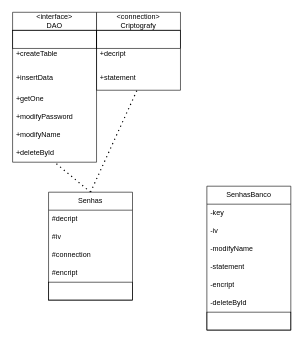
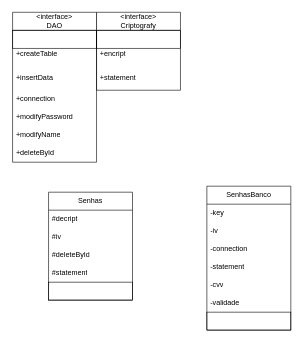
  <mxCell id="0" />
  <mxCell id="1" parent="0" />
  <mxCell id="2" value="&lt;div&gt;&amp;lt;interface&amp;gt;&lt;/div&gt;&lt;div&gt;DAO&lt;/div&gt;" style="swimlane;fontStyle=0;childLayout=stackLayout;horizontal=1;startSize=30;horizontalStack=0;resizeParent=1;resizeParentMax=0;resizeLast=0;collapsible=1;marginBottom=0;whiteSpace=wrap;html=1;" vertex="1" parent="1"><mxGeometry x="20" y="20" width="140" height="250" as="geometry" /></mxCell>
  <mxCell id="3" value="" style="text;strokeColor=default;fillColor=none;align=left;verticalAlign=middle;spacingLeft=4;spacingRight=4;overflow=hidden;points=[[0,0.5],[1,0.5]];portConstraint=eastwest;rotatable=0;whiteSpace=wrap;html=1;" vertex="1" parent="2"><mxGeometry y="30" width="140" height="30" as="geometry" /></mxCell>
  <mxCell id="4" value="&lt;div&gt;+createTable&lt;/div&gt;&lt;div&gt;&lt;br&gt;&lt;/div&gt;" style="text;strokeColor=none;fillColor=none;align=left;verticalAlign=middle;spacingLeft=4;spacingRight=4;overflow=hidden;points=[[0,0.5],[1,0.5]];portConstraint=eastwest;rotatable=0;whiteSpace=wrap;html=1;" vertex="1" parent="2"><mxGeometry y="60" width="140" height="30" as="geometry" /></mxCell>
  <mxCell id="5" value="+insertData" style="text;strokeColor=none;fillColor=none;align=left;verticalAlign=middle;spacingLeft=4;spacingRight=4;overflow=hidden;points=[[0,0.5],[1,0.5]];portConstraint=eastwest;rotatable=0;whiteSpace=wrap;html=1;" vertex="1" parent="2"><mxGeometry y="90" width="140" height="40" as="geometry" /></mxCell>
- <mxCell id="6" value="&lt;div&gt;+getOne&lt;/div&gt;" style="text;strokeColor=none;fillColor=none;align=left;verticalAlign=middle;spacingLeft=4;spacingRight=4;overflow=hidden;points=[[0,0.5],[1,0.5]];portConstraint=eastwest;rotatable=0;whiteSpace=wrap;html=1;" vertex="1" parent="2"><mxGeometry y="130" width="140" height="30" as="geometry" /></mxCell>
+ <mxCell id="6" value="&lt;div&gt;+connection&lt;/div&gt;" style="text;strokeColor=none;fillColor=none;align=left;verticalAlign=middle;spacingLeft=4;spacingRight=4;overflow=hidden;points=[[0,0.5],[1,0.5]];portConstraint=eastwest;rotatable=0;whiteSpace=wrap;html=1;" vertex="1" parent="2"><mxGeometry y="130" width="140" height="30" as="geometry" /></mxCell>
  <mxCell id="7" value="+modifyPassword" style="text;strokeColor=none;fillColor=none;align=left;verticalAlign=middle;spacingLeft=4;spacingRight=4;overflow=hidden;points=[[0,0.5],[1,0.5]];portConstraint=eastwest;rotatable=0;whiteSpace=wrap;html=1;" vertex="1" parent="2"><mxGeometry y="160" width="140" height="30" as="geometry" /></mxCell>
  <mxCell id="8" value="+modifyName" style="text;strokeColor=none;fillColor=none;align=left;verticalAlign=middle;spacingLeft=4;spacingRight=4;overflow=hidden;points=[[0,0.5],[1,0.5]];portConstraint=eastwest;rotatable=0;whiteSpace=wrap;html=1;" vertex="1" parent="2"><mxGeometry y="190" width="140" height="30" as="geometry" /></mxCell>
  <mxCell id="9" value="+deleteById" style="text;strokeColor=none;fillColor=none;align=left;verticalAlign=middle;spacingLeft=4;spacingRight=4;overflow=hidden;points=[[0,0.5],[1,0.5]];portConstraint=eastwest;rotatable=0;whiteSpace=wrap;html=1;" vertex="1" parent="2"><mxGeometry y="220" width="140" height="30" as="geometry" /></mxCell>
- <mxCell id="10" value="&lt;div&gt;&amp;lt;connection&amp;gt;&lt;/div&gt;&lt;div&gt;Criptografy&lt;/div&gt;" style="swimlane;fontStyle=0;childLayout=stackLayout;horizontal=1;startSize=30;horizontalStack=0;resizeParent=1;resizeParentMax=0;resizeLast=0;collapsible=1;marginBottom=0;whiteSpace=wrap;html=1;" vertex="1" parent="1"><mxGeometry x="160" y="20" width="140" height="130" as="geometry" /></mxCell>
+ <mxCell id="10" value="&lt;div&gt;&amp;lt;interface&amp;gt;&lt;/div&gt;&lt;div&gt;Criptografy&lt;/div&gt;" style="swimlane;fontStyle=0;childLayout=stackLayout;horizontal=1;startSize=30;horizontalStack=0;resizeParent=1;resizeParentMax=0;resizeLast=0;collapsible=1;marginBottom=0;whiteSpace=wrap;html=1;" vertex="1" parent="1"><mxGeometry x="160" y="20" width="140" height="130" as="geometry" /></mxCell>
  <mxCell id="11" value="" style="text;strokeColor=default;fillColor=none;align=left;verticalAlign=middle;spacingLeft=4;spacingRight=4;overflow=hidden;points=[[0,0.5],[1,0.5]];portConstraint=eastwest;rotatable=0;whiteSpace=wrap;html=1;" vertex="1" parent="10"><mxGeometry y="30" width="140" height="30" as="geometry" /></mxCell>
- <mxCell id="12" value="&lt;div&gt;+decript&lt;/div&gt;&lt;div&gt;&lt;br&gt;&lt;/div&gt;" style="text;strokeColor=none;fillColor=none;align=left;verticalAlign=middle;spacingLeft=4;spacingRight=4;overflow=hidden;points=[[0,0.5],[1,0.5]];portConstraint=eastwest;rotatable=0;whiteSpace=wrap;html=1;" vertex="1" parent="10"><mxGeometry y="60" width="140" height="30" as="geometry" /></mxCell>
+ <mxCell id="12" value="&lt;div&gt;+encript&lt;/div&gt;&lt;div&gt;&lt;br&gt;&lt;/div&gt;" style="text;strokeColor=none;fillColor=none;align=left;verticalAlign=middle;spacingLeft=4;spacingRight=4;overflow=hidden;points=[[0,0.5],[1,0.5]];portConstraint=eastwest;rotatable=0;whiteSpace=wrap;html=1;" vertex="1" parent="10"><mxGeometry y="60" width="140" height="30" as="geometry" /></mxCell>
  <mxCell id="13" value="+statement" style="text;strokeColor=none;fillColor=none;align=left;verticalAlign=middle;spacingLeft=4;spacingRight=4;overflow=hidden;points=[[0,0.5],[1,0.5]];portConstraint=eastwest;rotatable=0;whiteSpace=wrap;html=1;" vertex="1" parent="10"><mxGeometry y="90" width="140" height="40" as="geometry" /></mxCell>
- <mxCell id="14" value="" style="endArrow=none;dashed=1;html=1;dashPattern=1 3;strokeWidth=2;rounded=0;exitX=0.5;exitY=0;exitDx=0;exitDy=0;entryX=0.5;entryY=1;entryDx=0;entryDy=0;" edge="1" parent="1" source="16" target="2"><mxGeometry width="50" height="50" relative="1" as="geometry"><mxPoint x="470" y="450" as="sourcePoint" /><mxPoint x="320" y="420" as="targetPoint" /></mxGeometry></mxCell>
- <mxCell id="15" value="" style="endArrow=none;dashed=1;html=1;dashPattern=1 3;strokeWidth=2;rounded=0;entryX=0.479;entryY=1.025;entryDx=0;entryDy=0;entryPerimeter=0;exitX=0.5;exitY=0;exitDx=0;exitDy=0;" edge="1" parent="1" source="16" target="13"><mxGeometry width="50" height="50" relative="1" as="geometry"><mxPoint x="470" y="370" as="sourcePoint" /><mxPoint x="520" y="320" as="targetPoint" /></mxGeometry></mxCell>
  <mxCell id="16" value="Senhas" style="swimlane;fontStyle=0;childLayout=stackLayout;horizontal=1;startSize=30;horizontalStack=0;resizeParent=1;resizeParentMax=0;resizeLast=0;collapsible=1;marginBottom=0;whiteSpace=wrap;html=1;" vertex="1" parent="1"><mxGeometry x="80" y="320" width="140" height="180" as="geometry" /></mxCell>
  <mxCell id="17" value="#decript" style="text;strokeColor=none;fillColor=none;align=left;verticalAlign=middle;spacingLeft=4;spacingRight=4;overflow=hidden;points=[[0,0.5],[1,0.5]];portConstraint=eastwest;rotatable=0;whiteSpace=wrap;html=1;" vertex="1" parent="16"><mxGeometry y="30" width="140" height="30" as="geometry" /></mxCell>
  <mxCell id="18" value="#iv" style="text;strokeColor=none;fillColor=none;align=left;verticalAlign=middle;spacingLeft=4;spacingRight=4;overflow=hidden;points=[[0,0.5],[1,0.5]];portConstraint=eastwest;rotatable=0;whiteSpace=wrap;html=1;" vertex="1" parent="16"><mxGeometry y="60" width="140" height="30" as="geometry" /></mxCell>
- <mxCell id="19" value="#connection" style="text;strokeColor=none;fillColor=none;align=left;verticalAlign=middle;spacingLeft=4;spacingRight=4;overflow=hidden;points=[[0,0.5],[1,0.5]];portConstraint=eastwest;rotatable=0;whiteSpace=wrap;html=1;" vertex="1" parent="16"><mxGeometry y="90" width="140" height="30" as="geometry" /></mxCell>
- <mxCell id="20" value="#encript" style="text;strokeColor=none;fillColor=none;align=left;verticalAlign=middle;spacingLeft=4;spacingRight=4;overflow=hidden;points=[[0,0.5],[1,0.5]];portConstraint=eastwest;rotatable=0;whiteSpace=wrap;html=1;" vertex="1" parent="16"><mxGeometry y="120" width="140" height="30" as="geometry" /></mxCell>
+ <mxCell id="19" value="#deleteById" style="text;strokeColor=none;fillColor=none;align=left;verticalAlign=middle;spacingLeft=4;spacingRight=4;overflow=hidden;points=[[0,0.5],[1,0.5]];portConstraint=eastwest;rotatable=0;whiteSpace=wrap;html=1;" vertex="1" parent="16"><mxGeometry y="90" width="140" height="30" as="geometry" /></mxCell>
+ <mxCell id="20" value="#statement" style="text;strokeColor=none;fillColor=none;align=left;verticalAlign=middle;spacingLeft=4;spacingRight=4;overflow=hidden;points=[[0,0.5],[1,0.5]];portConstraint=eastwest;rotatable=0;whiteSpace=wrap;html=1;" vertex="1" parent="16"><mxGeometry y="120" width="140" height="30" as="geometry" /></mxCell>
  <mxCell id="21" value="&lt;span style=&quot;white-space: pre;&quot;&gt;&#09;&lt;/span&gt;&lt;span style=&quot;white-space: pre;&quot;&gt;&#09;&lt;/span&gt;" style="text;strokeColor=default;fillColor=none;align=left;verticalAlign=middle;spacingLeft=4;spacingRight=4;overflow=hidden;points=[[0,0.5],[1,0.5]];portConstraint=eastwest;rotatable=0;whiteSpace=wrap;html=1;" vertex="1" parent="16"><mxGeometry y="150" width="140" height="30" as="geometry" /></mxCell>
  <mxCell id="22" value="SenhasBanco" style="swimlane;fontStyle=0;childLayout=stackLayout;horizontal=1;startSize=30;horizontalStack=0;resizeParent=1;resizeParentMax=0;resizeLast=0;collapsible=1;marginBottom=0;whiteSpace=wrap;html=1;" vertex="1" parent="1"><mxGeometry x="344" y="310" width="140" height="240" as="geometry" /></mxCell>
  <mxCell id="23" value="-key" style="text;strokeColor=none;fillColor=none;align=left;verticalAlign=middle;spacingLeft=4;spacingRight=4;overflow=hidden;points=[[0,0.5],[1,0.5]];portConstraint=eastwest;rotatable=0;whiteSpace=wrap;html=1;" vertex="1" parent="22"><mxGeometry y="30" width="140" height="30" as="geometry" /></mxCell>
  <mxCell id="24" value="-iv" style="text;strokeColor=none;fillColor=none;align=left;verticalAlign=middle;spacingLeft=4;spacingRight=4;overflow=hidden;points=[[0,0.5],[1,0.5]];portConstraint=eastwest;rotatable=0;whiteSpace=wrap;html=1;" vertex="1" parent="22"><mxGeometry y="60" width="140" height="30" as="geometry" /></mxCell>
- <mxCell id="25" value="-modifyName" style="text;strokeColor=none;fillColor=none;align=left;verticalAlign=middle;spacingLeft=4;spacingRight=4;overflow=hidden;points=[[0,0.5],[1,0.5]];portConstraint=eastwest;rotatable=0;whiteSpace=wrap;html=1;" vertex="1" parent="22"><mxGeometry y="90" width="140" height="30" as="geometry" /></mxCell>
+ <mxCell id="25" value="-connection" style="text;strokeColor=none;fillColor=none;align=left;verticalAlign=middle;spacingLeft=4;spacingRight=4;overflow=hidden;points=[[0,0.5],[1,0.5]];portConstraint=eastwest;rotatable=0;whiteSpace=wrap;html=1;" vertex="1" parent="22"><mxGeometry y="90" width="140" height="30" as="geometry" /></mxCell>
  <mxCell id="26" value="-statement" style="text;strokeColor=none;fillColor=none;align=left;verticalAlign=middle;spacingLeft=4;spacingRight=4;overflow=hidden;points=[[0,0.5],[1,0.5]];portConstraint=eastwest;rotatable=0;whiteSpace=wrap;html=1;" vertex="1" parent="22"><mxGeometry y="120" width="140" height="30" as="geometry" /></mxCell>
- <mxCell id="27" value="-encript" style="text;strokeColor=none;fillColor=none;align=left;verticalAlign=middle;spacingLeft=4;spacingRight=4;overflow=hidden;points=[[0,0.5],[1,0.5]];portConstraint=eastwest;rotatable=0;whiteSpace=wrap;html=1;" vertex="1" parent="22"><mxGeometry y="150" width="140" height="30" as="geometry" /></mxCell>
- <mxCell id="28" value="-deleteById" style="text;strokeColor=none;fillColor=none;align=left;verticalAlign=middle;spacingLeft=4;spacingRight=4;overflow=hidden;points=[[0,0.5],[1,0.5]];portConstraint=eastwest;rotatable=0;whiteSpace=wrap;html=1;" vertex="1" parent="22"><mxGeometry y="180" width="140" height="30" as="geometry" /></mxCell>
+ <mxCell id="27" value="-cvv" style="text;strokeColor=none;fillColor=none;align=left;verticalAlign=middle;spacingLeft=4;spacingRight=4;overflow=hidden;points=[[0,0.5],[1,0.5]];portConstraint=eastwest;rotatable=0;whiteSpace=wrap;html=1;" vertex="1" parent="22"><mxGeometry y="150" width="140" height="30" as="geometry" /></mxCell>
+ <mxCell id="28" value="-validade" style="text;strokeColor=none;fillColor=none;align=left;verticalAlign=middle;spacingLeft=4;spacingRight=4;overflow=hidden;points=[[0,0.5],[1,0.5]];portConstraint=eastwest;rotatable=0;whiteSpace=wrap;html=1;" vertex="1" parent="22"><mxGeometry y="180" width="140" height="30" as="geometry" /></mxCell>
  <mxCell id="29" value="&lt;span style=&quot;white-space: pre;&quot;&gt;&#09;&lt;/span&gt;&lt;span style=&quot;white-space: pre;&quot;&gt;&#09;&lt;/span&gt;" style="text;strokeColor=default;fillColor=none;align=left;verticalAlign=middle;spacingLeft=4;spacingRight=4;overflow=hidden;points=[[0,0.5],[1,0.5]];portConstraint=eastwest;rotatable=0;whiteSpace=wrap;html=1;" vertex="1" parent="22"><mxGeometry y="210" width="140" height="30" as="geometry" /></mxCell>
